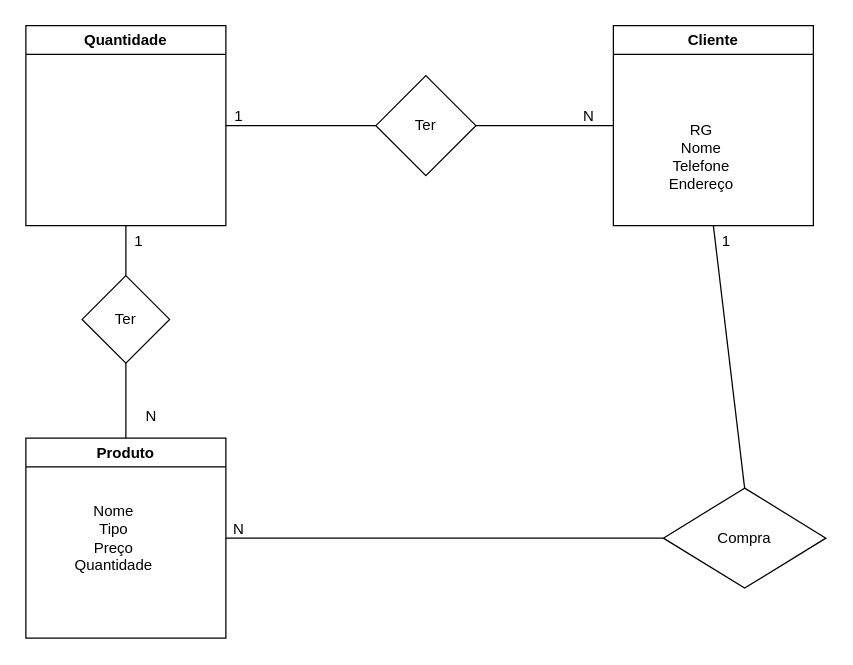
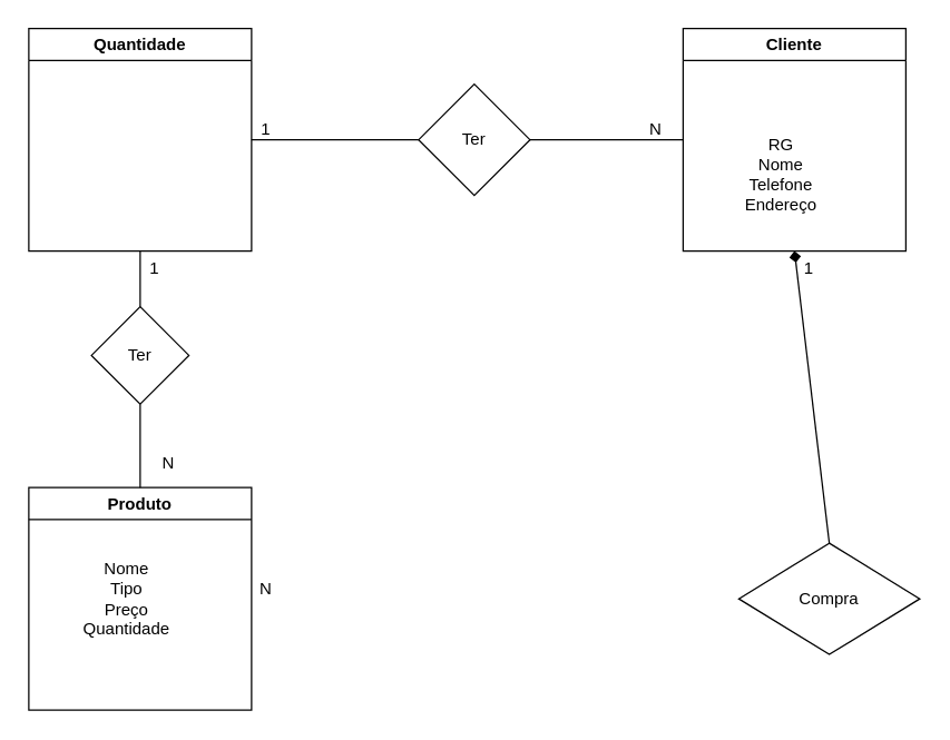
  <mxCell id="0" />
  <mxCell id="1" parent="0" />
  <mxCell id="2" value="Cliente" style="swimlane;whiteSpace=wrap;html=1;" parent="1" vertex="1"><mxGeometry x="490" y="20" width="160" height="160" as="geometry" /></mxCell>
  <mxCell id="3" value="&lt;div&gt;RG&lt;/div&gt;&lt;div&gt;Nome&lt;/div&gt;&lt;div&gt;Telefone&lt;/div&gt;&lt;div&gt;Endereço&lt;br&gt;&lt;/div&gt;" style="text;html=1;align=center;verticalAlign=middle;resizable=0;points=[];autosize=1;strokeColor=none;fillColor=none;" parent="2" vertex="1"><mxGeometry x="30" y="70" width="80" height="70" as="geometry" /></mxCell>
  <mxCell id="4" value="Produto" style="swimlane;whiteSpace=wrap;html=1;" parent="1" vertex="1"><mxGeometry x="20" y="350" width="160" height="160" as="geometry" /></mxCell>
  <mxCell id="5" value="&lt;div&gt;Nome&lt;/div&gt;&lt;div&gt;Tipo&lt;/div&gt;&lt;div&gt;Preço&lt;/div&gt;&lt;div&gt;Quantidade&lt;br&gt;&lt;/div&gt;" style="text;html=1;align=center;verticalAlign=middle;resizable=0;points=[];autosize=1;strokeColor=none;fillColor=none;" parent="4" vertex="1"><mxGeometry x="25" y="45" width="90" height="70" as="geometry" /></mxCell>
  <mxCell id="6" value="Quantidade" style="swimlane;whiteSpace=wrap;html=1;" parent="1" vertex="1"><mxGeometry x="20" y="20" width="160" height="160" as="geometry" /></mxCell>
  <mxCell id="7" value="Compra" style="rhombus;whiteSpace=wrap;html=1;" parent="1" vertex="1"><mxGeometry x="530" y="390" width="130" height="80" as="geometry" /></mxCell>
  <mxCell id="8" value="Ter" style="rhombus;whiteSpace=wrap;html=1;" parent="1" vertex="1"><mxGeometry x="65" y="220" width="70" height="70" as="geometry" /></mxCell>
  <mxCell id="9" value="Ter" style="rhombus;whiteSpace=wrap;html=1;" parent="1" vertex="1"><mxGeometry x="300" y="60" width="80" height="80" as="geometry" /></mxCell>
  <mxCell id="10" value="" style="endArrow=none;html=1;rounded=0;exitX=0.5;exitY=1;exitDx=0;exitDy=0;entryX=0.5;entryY=0;entryDx=0;entryDy=0;" parent="1" source="6" target="8" edge="1"><mxGeometry width="50" height="50" relative="1" as="geometry"><mxPoint x="350" y="340" as="sourcePoint" /><mxPoint x="400" y="290" as="targetPoint" /></mxGeometry></mxCell>
  <mxCell id="11" value="" style="endArrow=none;html=1;rounded=0;entryX=1;entryY=0.5;entryDx=0;entryDy=0;" parent="1" source="9" target="6" edge="1"><mxGeometry width="50" height="50" relative="1" as="geometry"><mxPoint x="350" y="340" as="sourcePoint" /><mxPoint x="400" y="290" as="targetPoint" /></mxGeometry></mxCell>
  <mxCell id="12" value="" style="endArrow=none;html=1;rounded=0;entryX=0;entryY=0.5;entryDx=0;entryDy=0;exitX=1;exitY=0.5;exitDx=0;exitDy=0;" parent="1" source="9" target="2" edge="1"><mxGeometry width="50" height="50" relative="1" as="geometry"><mxPoint x="350" y="340" as="sourcePoint" /><mxPoint x="400" y="290" as="targetPoint" /></mxGeometry></mxCell>
- <mxCell id="13" value="" style="endArrow=none;html=1;rounded=0;exitX=0.5;exitY=0;exitDx=0;exitDy=0;entryX=0.5;entryY=1;entryDx=0;entryDy=0;" parent="1" source="7" target="2" edge="1"><mxGeometry width="50" height="50" relative="1" as="geometry"><mxPoint x="350" y="340" as="sourcePoint" /><mxPoint x="400" y="290" as="targetPoint" /></mxGeometry></mxCell>
- <mxCell id="14" value="" style="endArrow=none;html=1;rounded=0;exitX=0;exitY=0.5;exitDx=0;exitDy=0;entryX=1;entryY=0.5;entryDx=0;entryDy=0;" parent="1" source="7" target="4" edge="1"><mxGeometry width="50" height="50" relative="1" as="geometry"><mxPoint x="419" y="540" as="sourcePoint" /><mxPoint x="289" y="400" as="targetPoint" /></mxGeometry></mxCell>
+ <mxCell id="13" value="" style="endArrow=diamond;html=1;rounded=0;exitX=0.5;exitY=0;exitDx=0;exitDy=0;entryX=0.5;entryY=1;entryDx=0;entryDy=0;" parent="1" source="7" target="2" edge="1"><mxGeometry width="50" height="50" relative="1" as="geometry"><mxPoint x="350" y="340" as="sourcePoint" /><mxPoint x="400" y="290" as="targetPoint" /></mxGeometry></mxCell>
  <mxCell id="15" value="" style="endArrow=none;html=1;rounded=0;exitX=0.5;exitY=1;exitDx=0;exitDy=0;" parent="1" source="8" edge="1"><mxGeometry width="50" height="50" relative="1" as="geometry"><mxPoint x="350" y="340" as="sourcePoint" /><mxPoint x="100" y="350" as="targetPoint" /></mxGeometry></mxCell>
  <mxCell id="16" value="1" style="text;html=1;align=center;verticalAlign=middle;resizable=0;points=[];autosize=1;strokeColor=none;fillColor=none;" parent="1" vertex="1"><mxGeometry x="95" y="178" width="30" height="30" as="geometry" /></mxCell>
  <mxCell id="17" value="N" style="text;html=1;align=center;verticalAlign=middle;resizable=0;points=[];autosize=1;strokeColor=none;fillColor=none;" parent="1" vertex="1"><mxGeometry x="105" y="318" width="30" height="30" as="geometry" /></mxCell>
  <mxCell id="18" value="1" style="text;html=1;align=center;verticalAlign=middle;resizable=0;points=[];autosize=1;strokeColor=none;fillColor=none;" parent="1" vertex="1"><mxGeometry x="175" y="78" width="30" height="30" as="geometry" /></mxCell>
  <mxCell id="19" value="N" style="text;html=1;align=center;verticalAlign=middle;resizable=0;points=[];autosize=1;strokeColor=none;fillColor=none;" parent="1" vertex="1"><mxGeometry x="455" y="78" width="30" height="30" as="geometry" /></mxCell>
  <mxCell id="20" value="1" style="text;html=1;align=center;verticalAlign=middle;resizable=0;points=[];autosize=1;strokeColor=none;fillColor=none;" parent="1" vertex="1"><mxGeometry x="565" y="178" width="30" height="30" as="geometry" /></mxCell>
  <mxCell id="21" value="N" style="text;html=1;align=center;verticalAlign=middle;resizable=0;points=[];autosize=1;strokeColor=none;fillColor=none;" parent="1" vertex="1"><mxGeometry x="175" y="408" width="30" height="30" as="geometry" /></mxCell>
